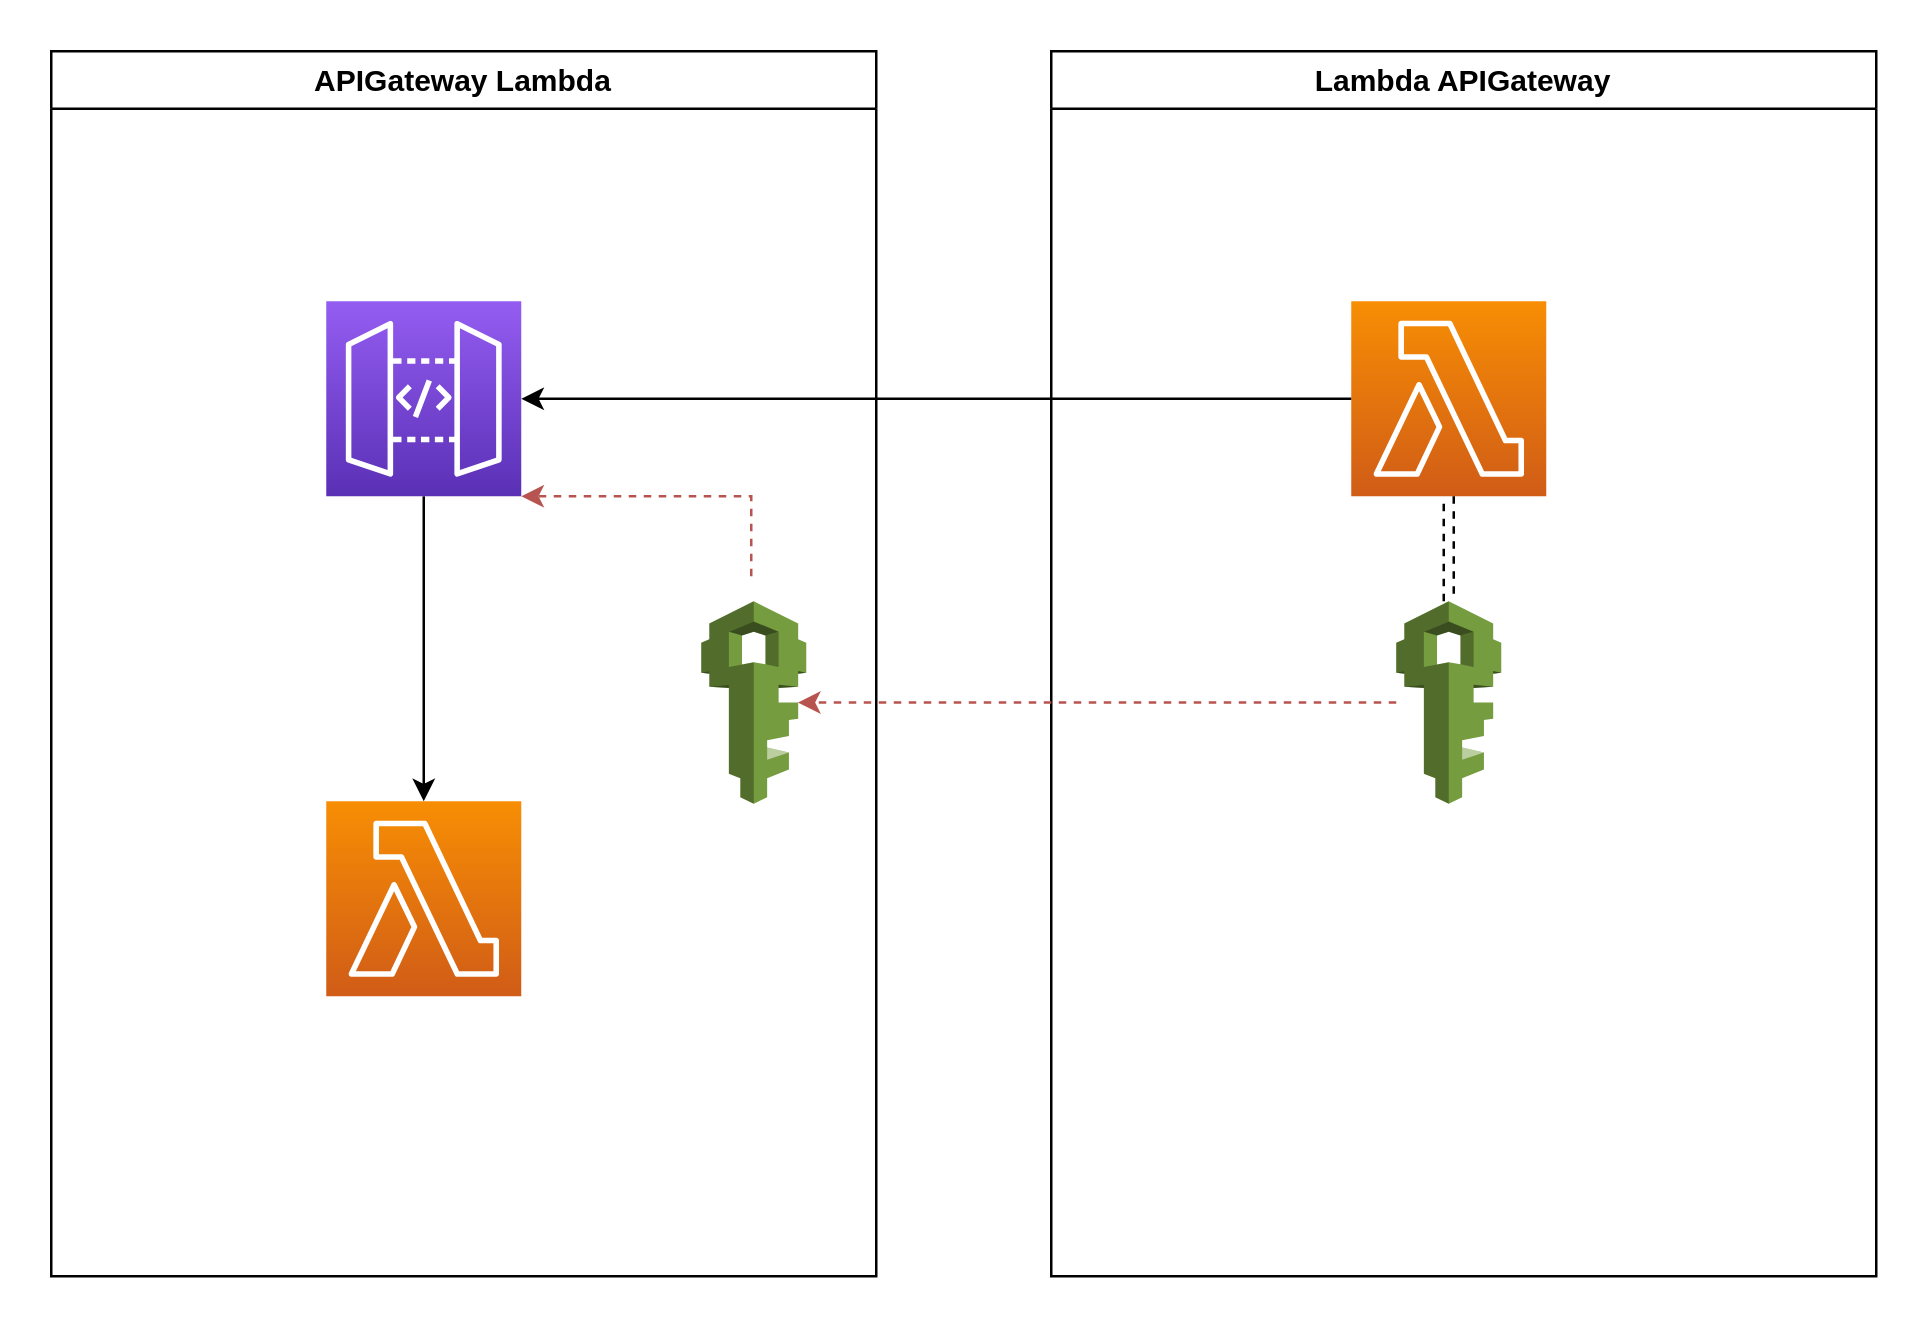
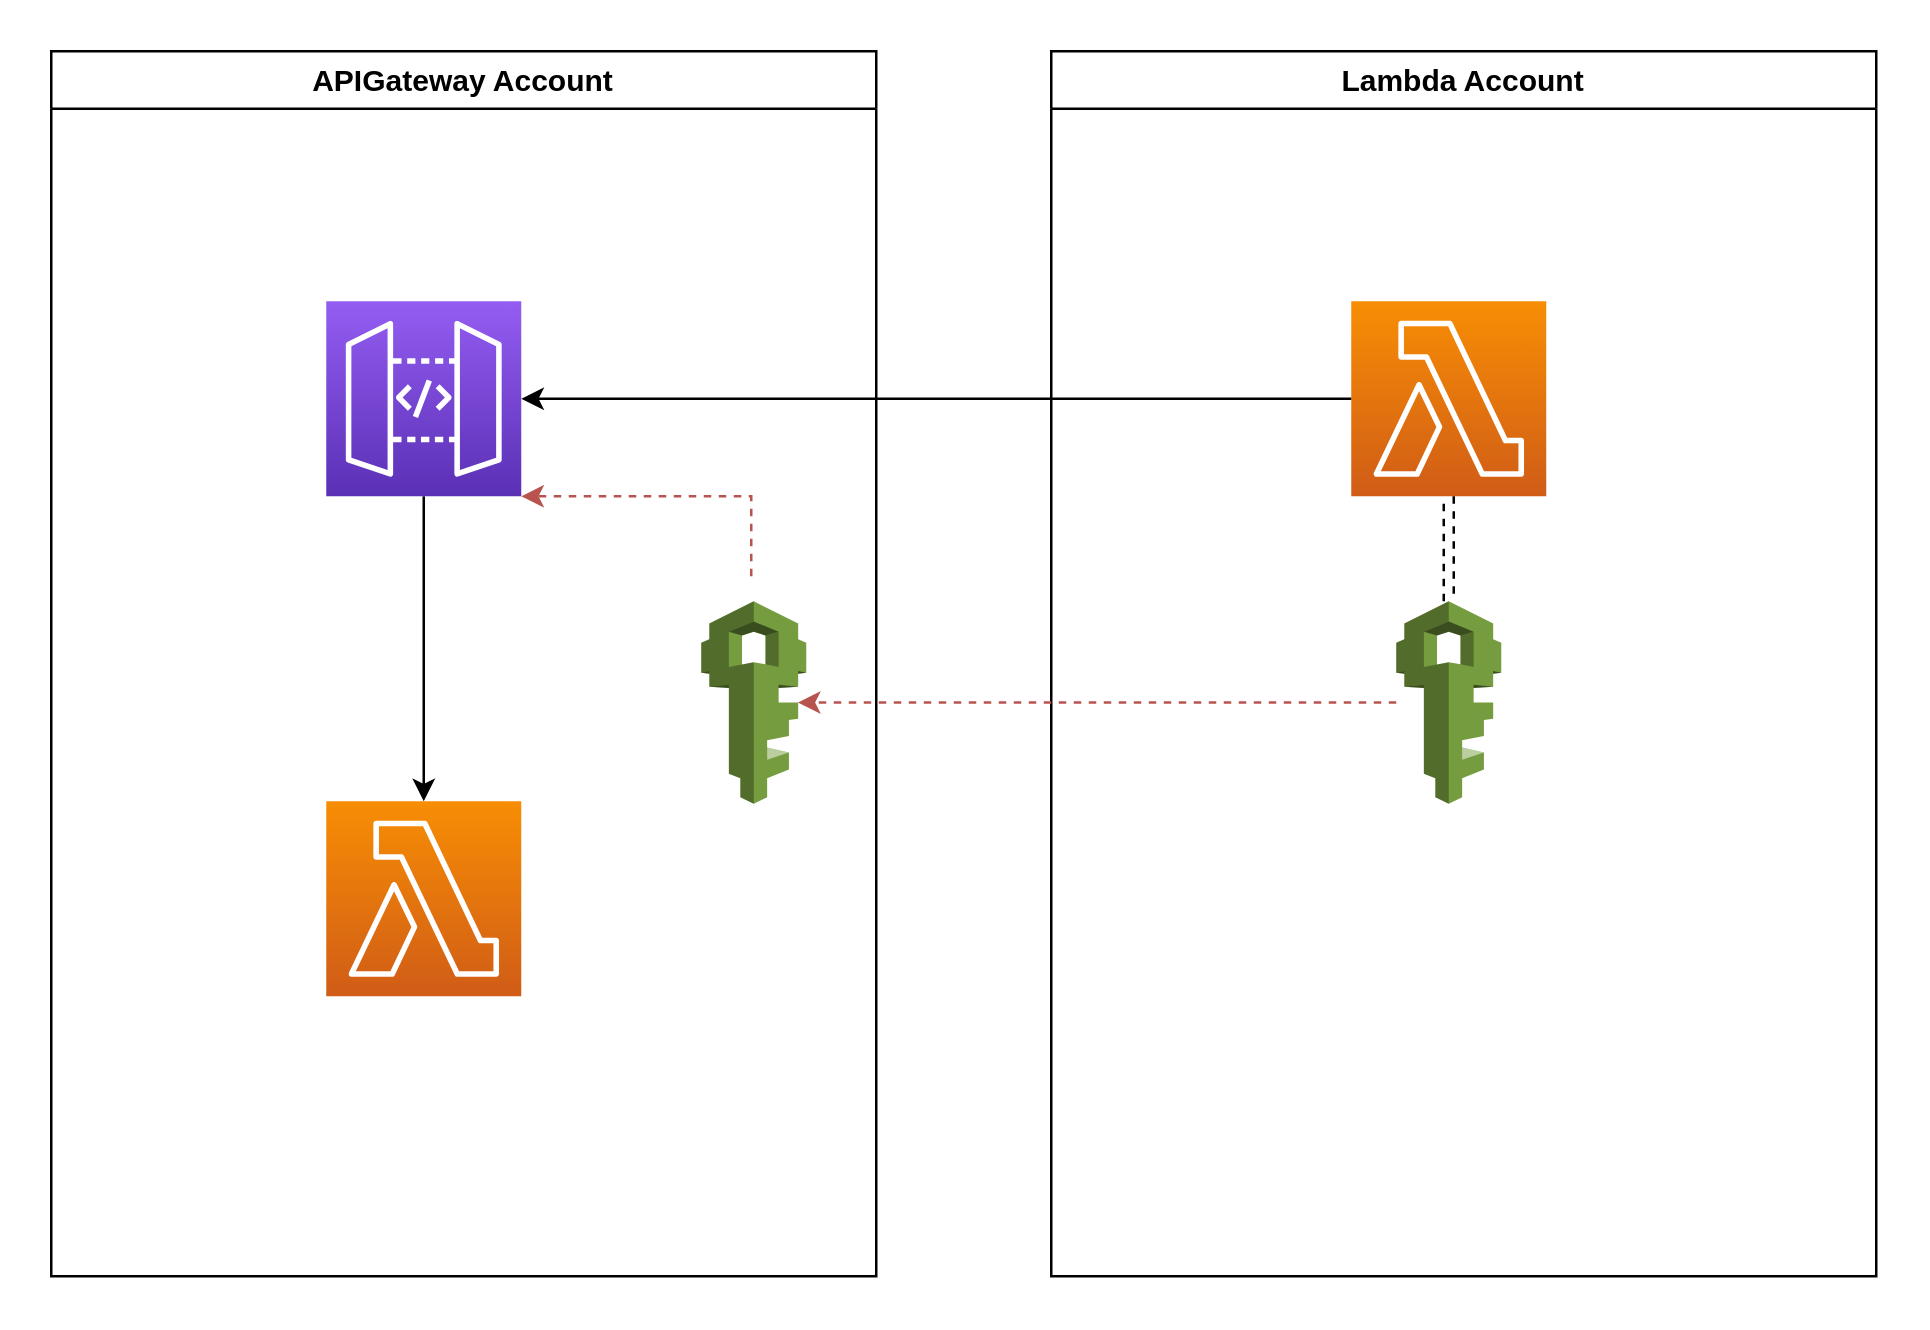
  <mxCell id="0" />
  <mxCell id="1" parent="0" />
- <mxCell id="2" value="APIGateway Lambda" style="swimlane;startSize=23;" vertex="1" parent="1"><mxGeometry x="20" y="20" width="330" height="490" as="geometry" /></mxCell>
+ <mxCell id="2" value="APIGateway Account" style="swimlane;startSize=23;" vertex="1" parent="1"><mxGeometry x="20" y="20" width="330" height="490" as="geometry" /></mxCell>
  <mxCell id="3" value="" style="sketch=0;points=[[0,0,0],[0.25,0,0],[0.5,0,0],[0.75,0,0],[1,0,0],[0,1,0],[0.25,1,0],[0.5,1,0],[0.75,1,0],[1,1,0],[0,0.25,0],[0,0.5,0],[0,0.75,0],[1,0.25,0],[1,0.5,0],[1,0.75,0]];outlineConnect=0;fontColor=#232F3E;gradientColor=#F78E04;gradientDirection=north;fillColor=#D05C17;strokeColor=#ffffff;dashed=0;verticalLabelPosition=bottom;verticalAlign=top;align=center;html=1;fontSize=12;fontStyle=0;aspect=fixed;shape=mxgraph.aws4.resourceIcon;resIcon=mxgraph.aws4.lambda;" vertex="1" parent="2"><mxGeometry x="110" y="300" width="78" height="78" as="geometry" /></mxCell>
  <mxCell id="4" value="" style="edgeStyle=orthogonalEdgeStyle;rounded=0;orthogonalLoop=1;jettySize=auto;html=1;" edge="1" parent="2" source="5" target="3"><mxGeometry relative="1" as="geometry"><mxPoint x="160" y="250" as="targetPoint" /></mxGeometry></mxCell>
  <mxCell id="5" value="" style="sketch=0;points=[[0,0,0],[0.25,0,0],[0.5,0,0],[0.75,0,0],[1,0,0],[0,1,0],[0.25,1,0],[0.5,1,0],[0.75,1,0],[1,1,0],[0,0.25,0],[0,0.5,0],[0,0.75,0],[1,0.25,0],[1,0.5,0],[1,0.75,0]];outlineConnect=0;fontColor=#232F3E;gradientColor=#945DF2;gradientDirection=north;fillColor=#5A30B5;strokeColor=#ffffff;dashed=0;verticalLabelPosition=bottom;verticalAlign=top;align=center;html=1;fontSize=12;fontStyle=0;aspect=fixed;shape=mxgraph.aws4.resourceIcon;resIcon=mxgraph.aws4.api_gateway;" vertex="1" parent="2"><mxGeometry x="110" y="100" width="78" height="78" as="geometry" /></mxCell>
  <mxCell id="6" value="" style="edgeStyle=orthogonalEdgeStyle;rounded=0;orthogonalLoop=1;jettySize=auto;html=1;dashed=1;endArrow=classic;endFill=1;entryX=1;entryY=1;entryDx=0;entryDy=0;entryPerimeter=0;fillColor=#f8cecc;strokeColor=#b85450;" edge="1" parent="2" target="5"><mxGeometry relative="1" as="geometry"><mxPoint x="280" y="210" as="sourcePoint" /><mxPoint x="159" y="259.5" as="targetPoint" /><Array as="points"><mxPoint x="280" y="178" /></Array></mxGeometry></mxCell>
  <mxCell id="7" value="" style="outlineConnect=0;dashed=0;verticalLabelPosition=bottom;verticalAlign=top;align=center;html=1;shape=mxgraph.aws3.iam;fillColor=#759C3E;gradientColor=none;" vertex="1" parent="2"><mxGeometry x="260" y="220" width="42" height="81" as="geometry" /></mxCell>
- <mxCell id="8" value="Lambda APIGateway" style="swimlane;" vertex="1" parent="1"><mxGeometry x="420" y="20" width="330" height="490" as="geometry" /></mxCell>
+ <mxCell id="8" value="Lambda Account" style="swimlane;" vertex="1" parent="1"><mxGeometry x="420" y="20" width="330" height="490" as="geometry" /></mxCell>
  <mxCell id="9" value="" style="sketch=0;points=[[0,0,0],[0.25,0,0],[0.5,0,0],[0.75,0,0],[1,0,0],[0,1,0],[0.25,1,0],[0.5,1,0],[0.75,1,0],[1,1,0],[0,0.25,0],[0,0.5,0],[0,0.75,0],[1,0.25,0],[1,0.5,0],[1,0.75,0]];outlineConnect=0;fontColor=#232F3E;gradientColor=#F78E04;gradientDirection=north;fillColor=#D05C17;strokeColor=#ffffff;dashed=0;verticalLabelPosition=bottom;verticalAlign=top;align=center;html=1;fontSize=12;fontStyle=0;aspect=fixed;shape=mxgraph.aws4.resourceIcon;resIcon=mxgraph.aws4.lambda;" vertex="1" parent="8"><mxGeometry x="120" y="100" width="78" height="78" as="geometry" /></mxCell>
  <mxCell id="10" value="" style="edgeStyle=orthogonalEdgeStyle;rounded=0;orthogonalLoop=1;jettySize=auto;html=1;endArrow=none;endFill=0;shape=link;dashed=1;" edge="1" parent="8" source="11" target="9"><mxGeometry relative="1" as="geometry" /></mxCell>
  <mxCell id="11" value="" style="outlineConnect=0;dashed=0;verticalLabelPosition=bottom;verticalAlign=top;align=center;html=1;shape=mxgraph.aws3.iam;fillColor=#759C3E;gradientColor=none;" vertex="1" parent="8"><mxGeometry x="138" y="220" width="42" height="81" as="geometry" /></mxCell>
  <mxCell id="12" value="" style="edgeStyle=orthogonalEdgeStyle;rounded=0;orthogonalLoop=1;jettySize=auto;html=1;entryX=1;entryY=0.5;entryDx=0;entryDy=0;entryPerimeter=0;" edge="1" parent="1" source="9" target="5"><mxGeometry relative="1" as="geometry"><mxPoint x="460" y="159" as="targetPoint" /></mxGeometry></mxCell>
  <mxCell id="13" value="" style="edgeStyle=orthogonalEdgeStyle;rounded=0;orthogonalLoop=1;jettySize=auto;html=1;dashed=1;endArrow=classic;endFill=1;entryX=0.92;entryY=0.5;entryDx=0;entryDy=0;entryPerimeter=0;fillColor=#f8cecc;strokeColor=#b85450;" edge="1" parent="1" source="11" target="7"><mxGeometry relative="1" as="geometry"><mxPoint x="478" y="280.5" as="targetPoint" /></mxGeometry></mxCell>
